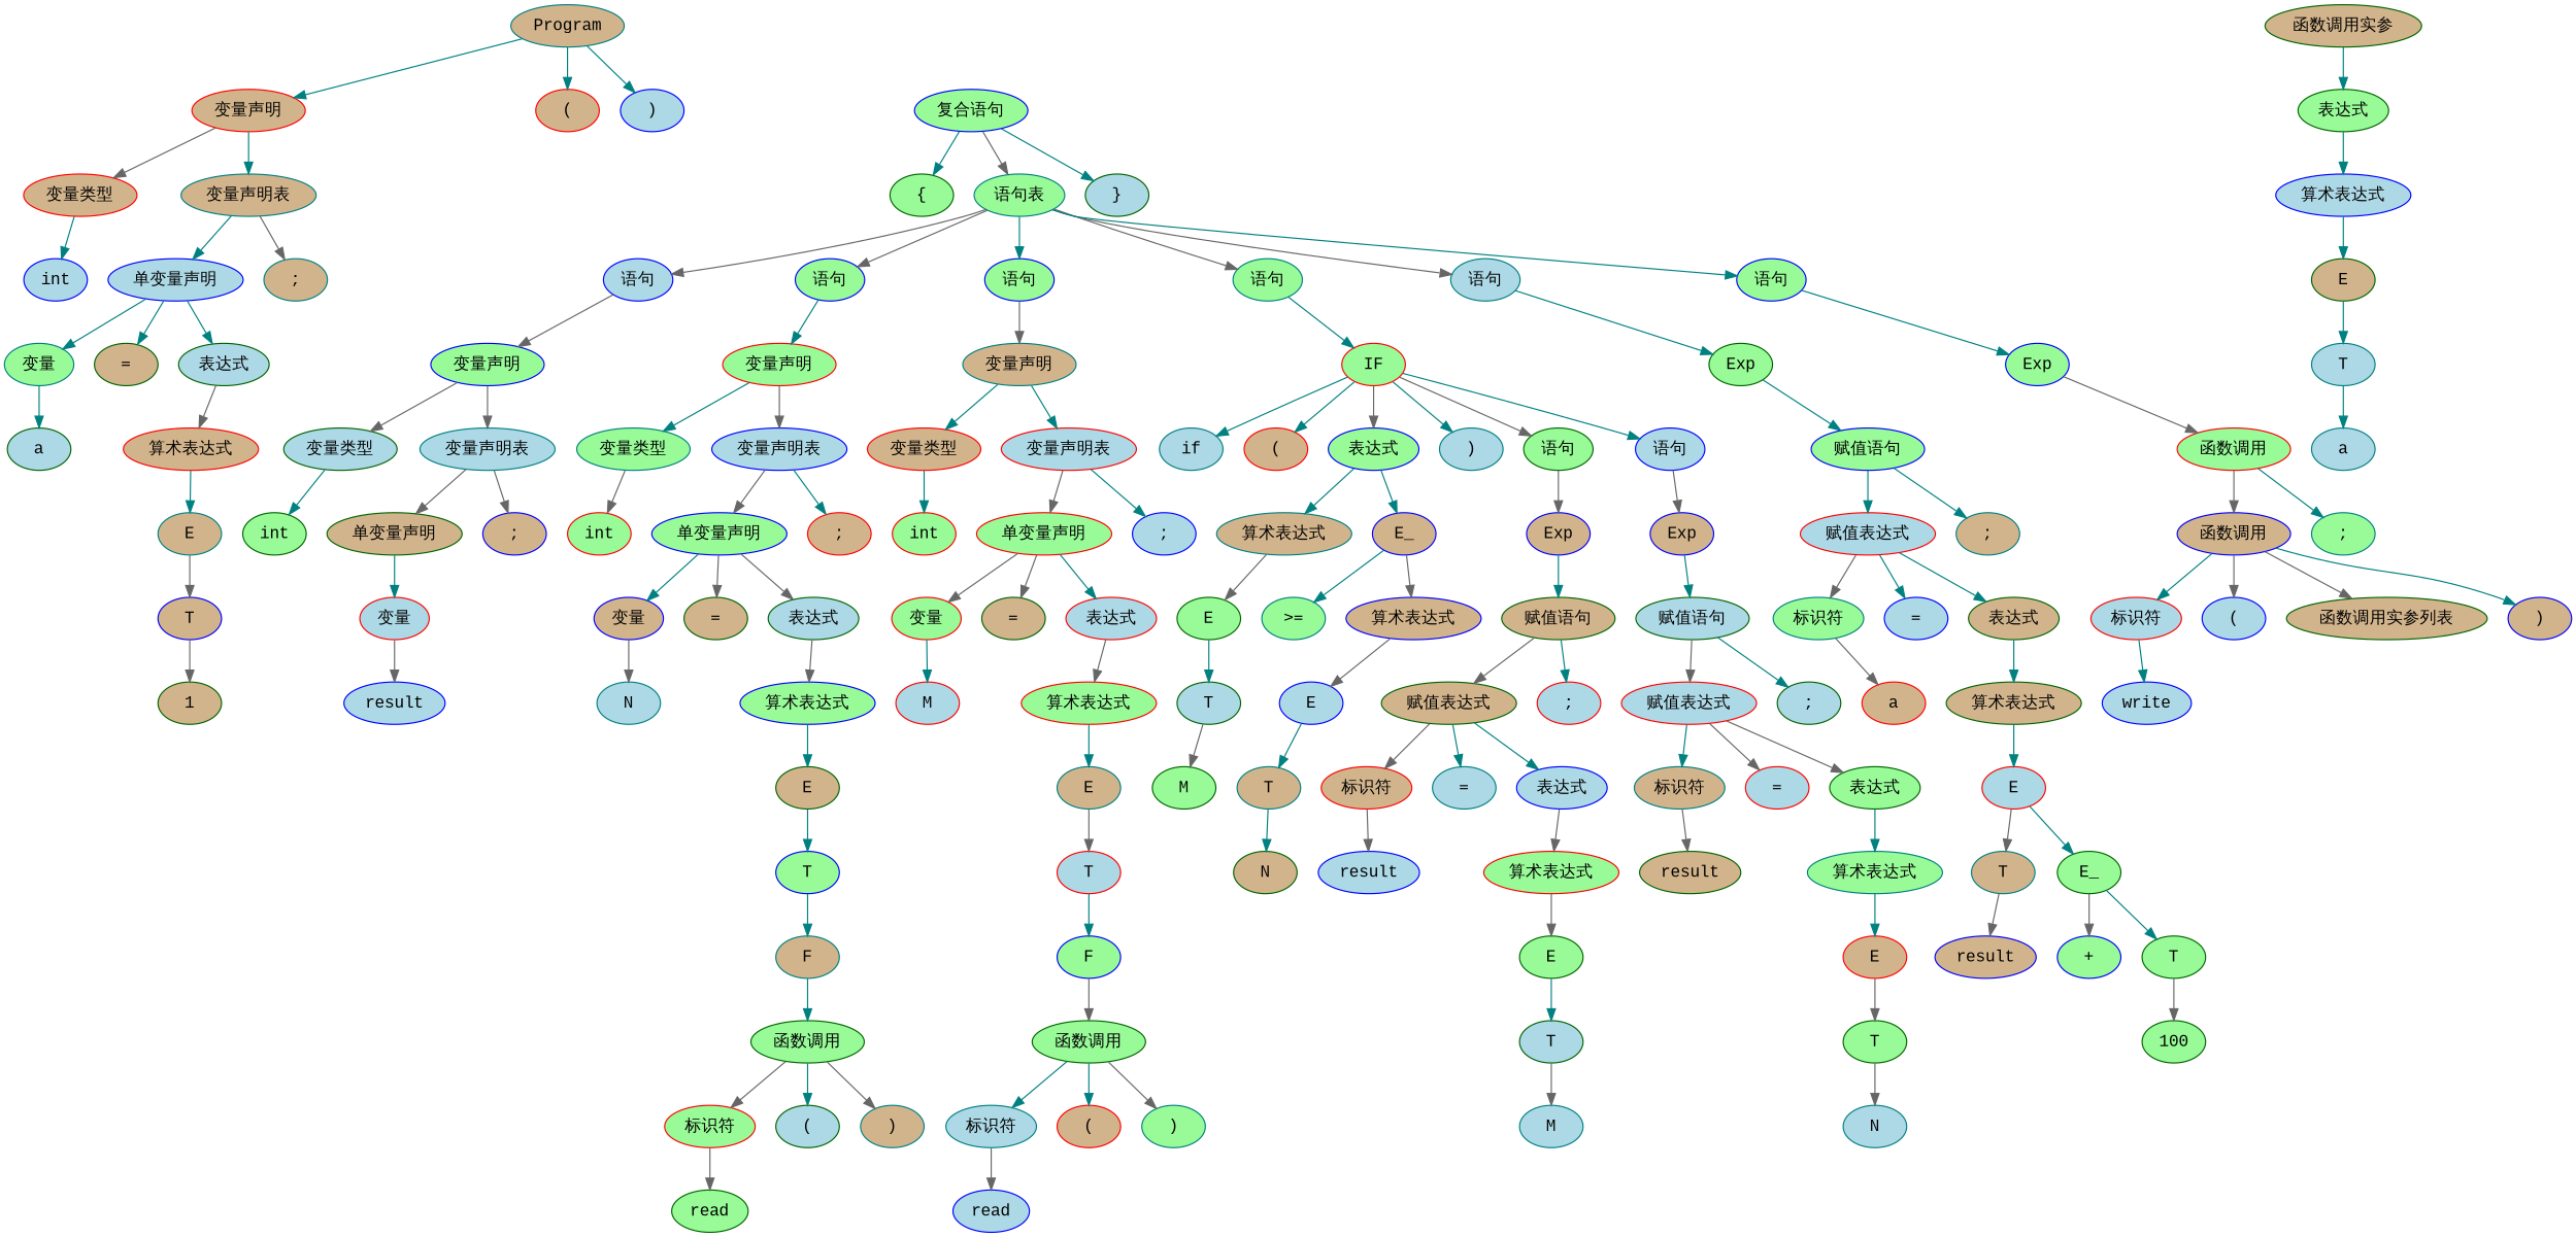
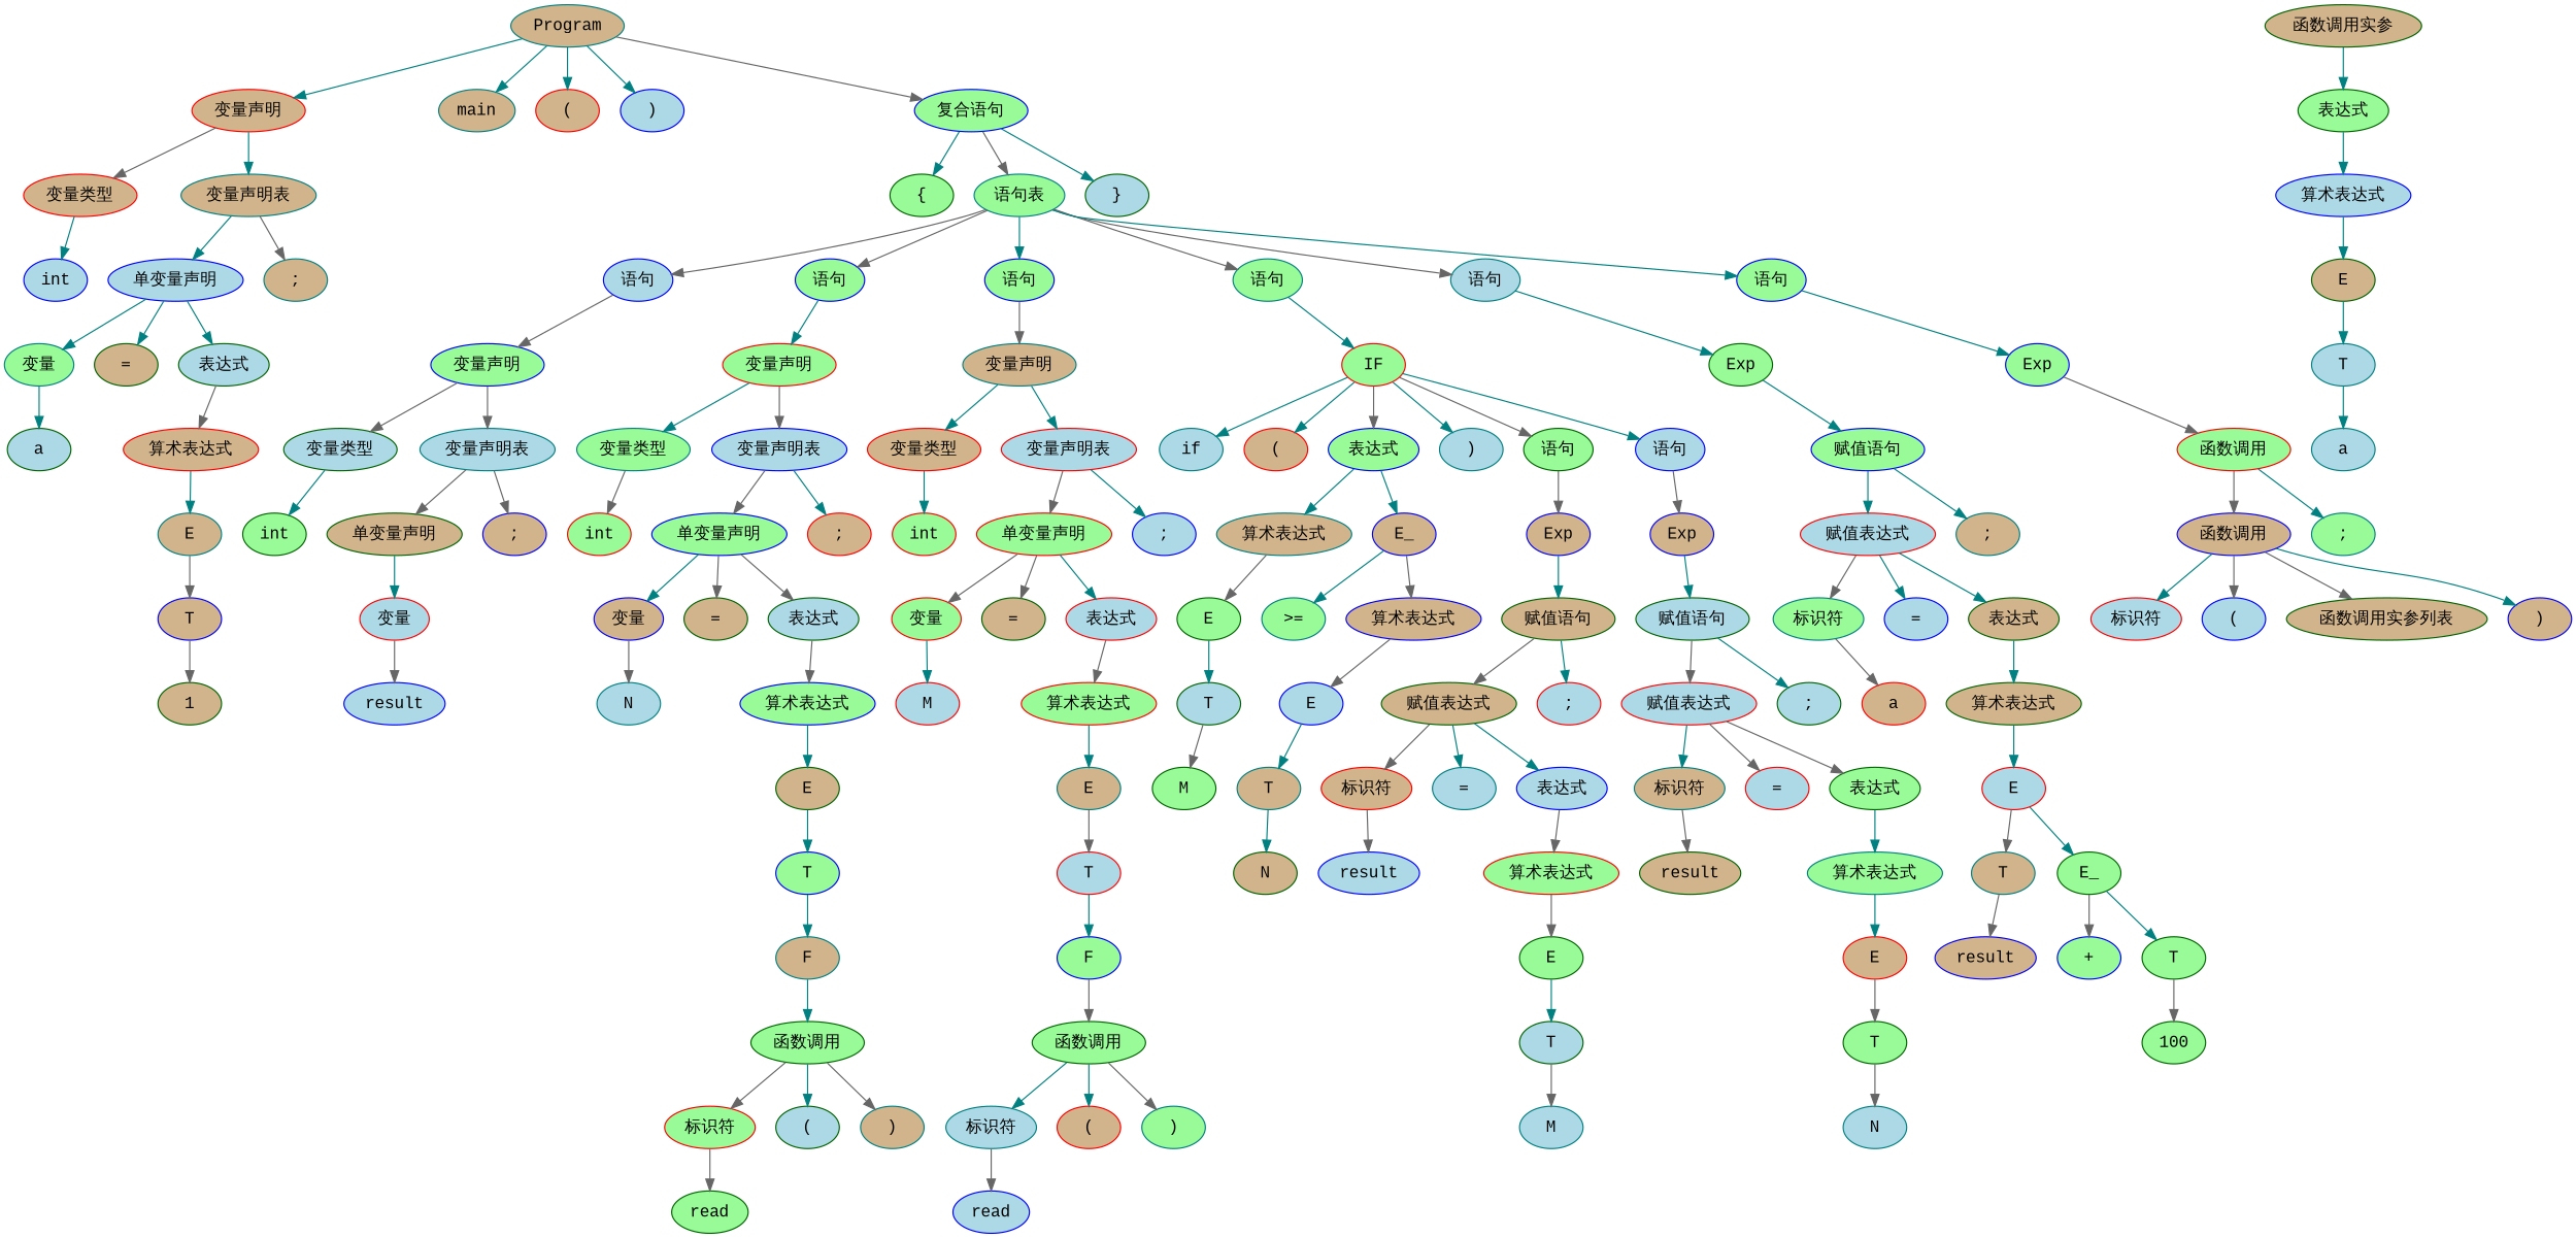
  digraph {
    fontname="Liberation Mono"
    node [color=darkgreen fillcolor=tan fontname="Liberation Mono" style=filled]
    edge [color=teal fontname="Liberation Mono"]
    n1 [color=teal label=Program]
    n2 [color=red label="变量声明"]
+   n3 [color=teal label=main]
    n4 [color=red label="("]
    n5 [color=blue fillcolor=lightblue label=")"]
    n6 [color=blue fillcolor=palegreen label="复合语句"]
    n7 [color=red label="变量类型"]
    n8 [color=teal label="变量声明表"]
    n9 [fillcolor=palegreen label="{"]
    n10 [color=teal fillcolor=palegreen label="语句表"]
    n11 [fillcolor=lightblue label="}"]
    n12 [color=blue fillcolor=lightblue label=int]
    n13 [color=blue fillcolor=lightblue label="单变量声明"]
    n14 [color=teal label=";"]
    n15 [color=teal fillcolor=palegreen label="变量"]
    n16 [label="="]
    n17 [fillcolor=lightblue label="表达式"]
    n18 [fillcolor=lightblue label=a]
    n19 [color=red label="算术表达式"]
    n20 [color=teal label=E]
    n21 [color=blue label=T]
    n22 [label=1]
    n23 [color=blue fillcolor=lightblue label="语句"]
    n24 [color=blue fillcolor=palegreen label="语句"]
    n25 [color=blue fillcolor=palegreen label="语句"]
    n26 [color=teal fillcolor=palegreen label="语句"]
    n27 [color=teal fillcolor=lightblue label="语句"]
    n28 [color=blue fillcolor=palegreen label="语句"]
    n29 [color=blue fillcolor=palegreen label="变量声明"]
    n30 [color=red fillcolor=palegreen label="变量声明"]
    n31 [color=teal label="变量声明"]
    n32 [color=red fillcolor=palegreen label=IF]
    n33 [fillcolor=palegreen label=Exp]
    n34 [color=blue fillcolor=palegreen label=Exp]
    n35 [fillcolor=lightblue label="变量类型"]
    n36 [color=teal fillcolor=lightblue label="变量声明表"]
    n37 [fillcolor=palegreen label=int]
    n38 [label="单变量声明"]
    n39 [color=blue label=";"]
    n40 [color=red fillcolor=lightblue label="变量"]
    n41 [color=blue fillcolor=lightblue label=result]
    n42 [color=teal fillcolor=palegreen label="变量类型"]
    n43 [color=blue fillcolor=lightblue label="变量声明表"]
    n44 [color=red fillcolor=palegreen label=int]
    n45 [color=blue fillcolor=palegreen label="单变量声明"]
    n46 [color=red label=";"]
    n47 [color=blue label="变量"]
    n48 [label="="]
    n49 [fillcolor=lightblue label="表达式"]
    n50 [color=teal fillcolor=lightblue label=N]
    n51 [color=blue fillcolor=palegreen label="算术表达式"]
    n52 [label=E]
    n53 [color=blue fillcolor=palegreen label=T]
    n54 [color=teal label=F]
    n55 [fillcolor=palegreen label="函数调用"]
    n56 [color=red fillcolor=palegreen label="标识符"]
    n57 [fillcolor=lightblue label="("]
    n58 [color=teal label=")"]
    n59 [fillcolor=palegreen label=read]
    n60 [color=red label="变量类型"]
    n61 [color=red fillcolor=lightblue label="变量声明表"]
    n62 [color=red fillcolor=palegreen label=int]
    n63 [color=red fillcolor=palegreen label="单变量声明"]
    n64 [color=blue fillcolor=lightblue label=";"]
    n65 [color=red fillcolor=palegreen label="变量"]
    n66 [label="="]
    n67 [color=red fillcolor=lightblue label="表达式"]
    n68 [color=red fillcolor=lightblue label=M]
    n69 [color=red fillcolor=palegreen label="算术表达式"]
    n70 [color=teal label=E]
    n71 [color=red fillcolor=lightblue label=T]
    n72 [color=blue fillcolor=palegreen label=F]
    n73 [fillcolor=palegreen label="函数调用"]
    n74 [color=teal fillcolor=lightblue label="标识符"]
    n75 [color=red label="("]
    n76 [color=teal fillcolor=palegreen label=")"]
    n77 [color=blue fillcolor=lightblue label=read]
    n78 [color=teal fillcolor=lightblue label=if]
    n79 [color=red label="("]
    n80 [color=blue fillcolor=palegreen label="表达式"]
    n81 [color=teal fillcolor=lightblue label=")"]
    n82 [fillcolor=palegreen label="语句"]
    n83 [color=blue fillcolor=lightblue label="语句"]
    n84 [color=teal label="算术表达式"]
    n85 [color=blue label=E_]
    n86 [color=blue label=Exp]
    n87 [color=blue label=Exp]
    n88 [fillcolor=palegreen label=E]
    n89 [color=teal fillcolor=palegreen label=">="]
    n90 [color=blue label="算术表达式"]
    n91 [fillcolor=lightblue label=T]
    n92 [fillcolor=palegreen label=M]
    n93 [color=blue fillcolor=lightblue label=E]
    n94 [color=teal label=T]
    n95 [label=N]
    n96 [label="赋值语句"]
    n97 [label="赋值表达式"]
    n98 [color=red fillcolor=lightblue label=";"]
    n99 [color=red label="标识符"]
    n100 [color=teal fillcolor=lightblue label="="]
    n101 [color=blue fillcolor=lightblue label="表达式"]
    n102 [color=blue fillcolor=lightblue label=result]
    n103 [color=red fillcolor=palegreen label="算术表达式"]
    n104 [fillcolor=palegreen label=E]
    n105 [fillcolor=lightblue label=T]
    n106 [color=teal fillcolor=lightblue label=M]
    n107 [fillcolor=lightblue label="赋值语句"]
    n108 [color=red fillcolor=lightblue label="赋值表达式"]
    n109 [fillcolor=lightblue label=";"]
    n110 [color=teal label="标识符"]
    n111 [color=red fillcolor=lightblue label="="]
    n112 [fillcolor=palegreen label="表达式"]
    n113 [label=result]
    n114 [color=teal fillcolor=palegreen label="算术表达式"]
    n115 [color=red label=E]
    n116 [fillcolor=palegreen label=T]
    n117 [color=teal fillcolor=lightblue label=N]
    n118 [color=blue fillcolor=palegreen label="赋值语句"]
    n119 [color=red fillcolor=lightblue label="赋值表达式"]
    n120 [color=teal label=";"]
    n121 [color=teal fillcolor=palegreen label="标识符"]
    n122 [color=blue fillcolor=lightblue label="="]
    n123 [label="表达式"]
    n124 [color=red label=a]
    n125 [label="算术表达式"]
    n126 [color=red fillcolor=lightblue label=E]
    n127 [color=teal label=T]
    n128 [fillcolor=palegreen label=E_]
    n129 [color=blue label=result]
    n130 [color=blue fillcolor=palegreen label="+"]
    n131 [fillcolor=palegreen label=T]
    n132 [fillcolor=palegreen label=100]
    n133 [color=red fillcolor=palegreen label="函数调用"]
    n134 [color=blue label="函数调用"]
    n135 [color=teal fillcolor=palegreen label=";"]
    n136 [color=red fillcolor=lightblue label="标识符"]
    n137 [color=blue fillcolor=lightblue label="("]
    n138 [label="函数调用实参列表"]
    n139 [color=blue label=")"]
-   n140 [color=blue fillcolor=lightblue label=write]
    n141 [label="函数调用实参"]
    n142 [fillcolor=palegreen label="表达式"]
    n143 [color=blue fillcolor=lightblue label="算术表达式"]
    n144 [label=E]
    n145 [color=teal fillcolor=lightblue label=T]
    n146 [color=teal fillcolor=lightblue label=a]
    n1 -> n2
+   n1 -> n3
    n1 -> n4
    n1 -> n5
+   n1 -> n6 [color=gray40]
    n2 -> n7 [color=gray40]
    n2 -> n8
    n6 -> n9
    n6 -> n10 [color=gray40]
    n6 -> n11
    n7 -> n12
    n8 -> n13
    n8 -> n14 [color=gray40]
    n10 -> n23 [color=gray40]
    n10 -> n24 [color=gray40]
    n10 -> n25
    n10 -> n26 [color=gray40]
    n10 -> n27 [color=gray40]
    n10 -> n28
    n13 -> n15
    n13 -> n16
    n13 -> n17
    n15 -> n18
    n17 -> n19 [color=gray40]
    n19 -> n20
    n20 -> n21 [color=gray40]
    n21 -> n22 [color=gray40]
    n23 -> n29 [color=gray40]
    n24 -> n30
    n25 -> n31 [color=gray40]
    n26 -> n32
    n27 -> n33
    n28 -> n34
    n29 -> n35 [color=gray40]
    n29 -> n36 [color=gray40]
    n30 -> n42
    n30 -> n43 [color=gray40]
    n31 -> n60
    n31 -> n61
    n32 -> n78
    n32 -> n79
    n32 -> n80 [color=gray40]
    n32 -> n81
    n32 -> n82 [color=gray40]
    n32 -> n83
    n33 -> n118
    n34 -> n133 [color=gray40]
    n35 -> n37
    n36 -> n38 [color=gray40]
    n36 -> n39 [color=gray40]
    n38 -> n40
    n40 -> n41 [color=gray40]
    n42 -> n44 [color=gray40]
    n43 -> n45 [color=gray40]
    n43 -> n46
    n45 -> n47
    n45 -> n48 [color=gray40]
    n45 -> n49 [color=gray40]
    n47 -> n50 [color=gray40]
    n49 -> n51 [color=gray40]
    n51 -> n52
    n52 -> n53
    n53 -> n54
    n54 -> n55
    n55 -> n56 [color=gray40]
    n55 -> n57
    n55 -> n58 [color=gray40]
    n56 -> n59 [color=gray40]
    n60 -> n62
    n61 -> n63 [color=gray40]
    n61 -> n64
    n63 -> n65 [color=gray40]
    n63 -> n66 [color=gray40]
    n63 -> n67
    n65 -> n68
    n67 -> n69 [color=gray40]
    n69 -> n70
    n70 -> n71 [color=gray40]
    n71 -> n72
    n72 -> n73 [color=gray40]
    n73 -> n74
    n73 -> n75
    n73 -> n76 [color=gray40]
    n74 -> n77 [color=gray40]
    n80 -> n84
    n80 -> n85
    n82 -> n86 [color=gray40]
    n83 -> n87 [color=gray40]
    n84 -> n88 [color=gray40]
    n85 -> n89
    n85 -> n90 [color=gray40]
    n86 -> n96
    n87 -> n107
    n88 -> n91
    n90 -> n93 [color=gray40]
    n91 -> n92 [color=gray40]
    n93 -> n94
    n94 -> n95
    n96 -> n97 [color=gray40]
    n96 -> n98
    n97 -> n99 [color=gray40]
    n97 -> n100
    n97 -> n101
    n99 -> n102 [color=gray40]
    n101 -> n103 [color=gray40]
    n103 -> n104 [color=gray40]
    n104 -> n105
    n105 -> n106 [color=gray40]
    n107 -> n108 [color=gray40]
    n107 -> n109
    n108 -> n110
    n108 -> n111 [color=gray40]
    n108 -> n112 [color=gray40]
    n110 -> n113 [color=gray40]
    n112 -> n114
    n114 -> n115
    n115 -> n116 [color=gray40]
    n116 -> n117 [color=gray40]
    n118 -> n119
    n118 -> n120
    n119 -> n121 [color=gray40]
    n119 -> n122
    n119 -> n123
    n121 -> n124 [color=gray40]
    n123 -> n125
    n125 -> n126
    n126 -> n127 [color=gray40]
    n126 -> n128
    n127 -> n129 [color=gray40]
    n128 -> n130 [color=gray40]
    n128 -> n131
    n131 -> n132 [color=gray40]
    n133 -> n134 [color=gray40]
    n133 -> n135
    n134 -> n136
    n134 -> n137 [color=gray40]
    n134 -> n138 [color=gray40]
    n134 -> n139
-   n136 -> n140
    n141 -> n142
    n142 -> n143
    n143 -> n144
    n144 -> n145
    n145 -> n146
  }
